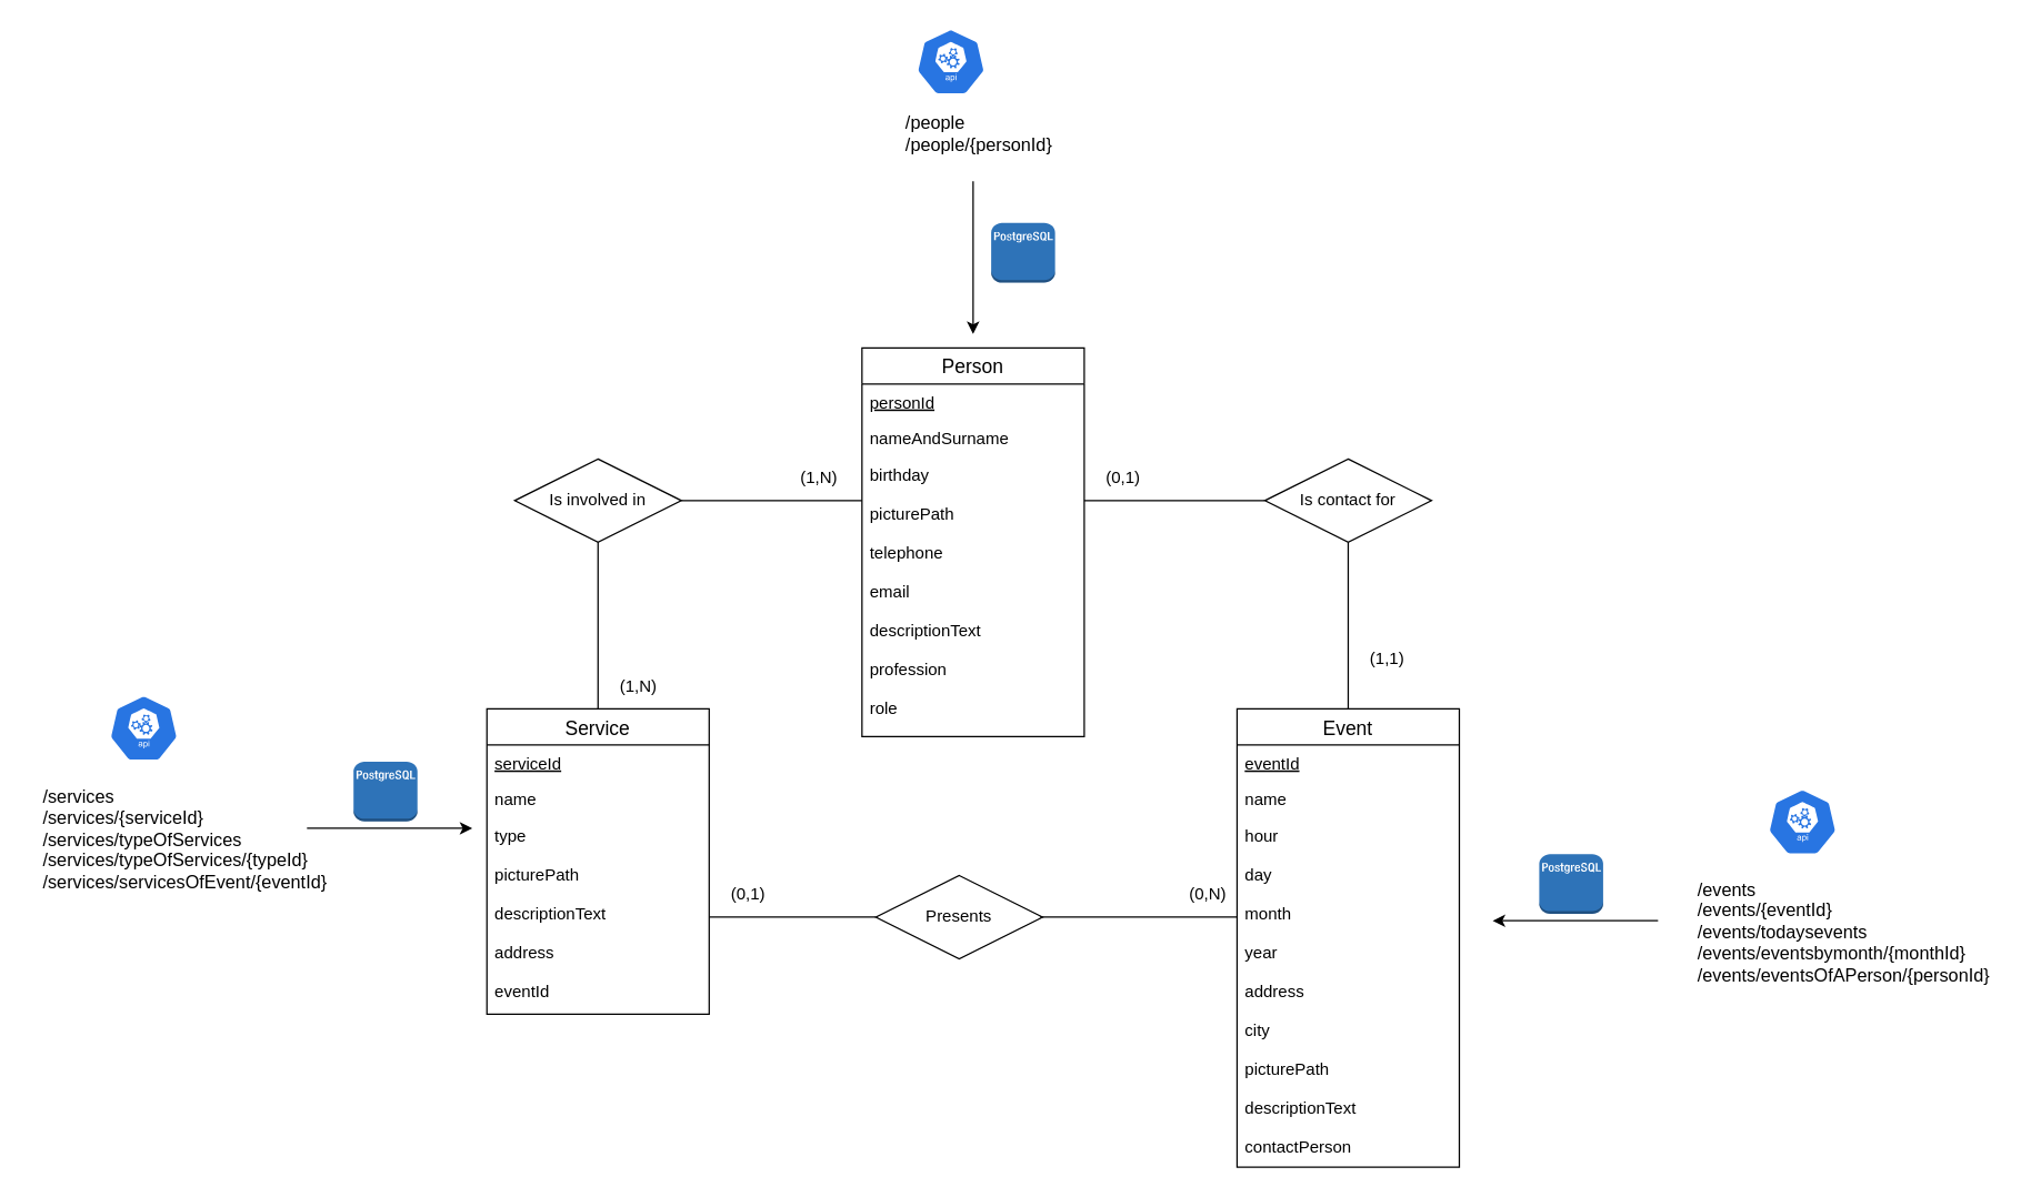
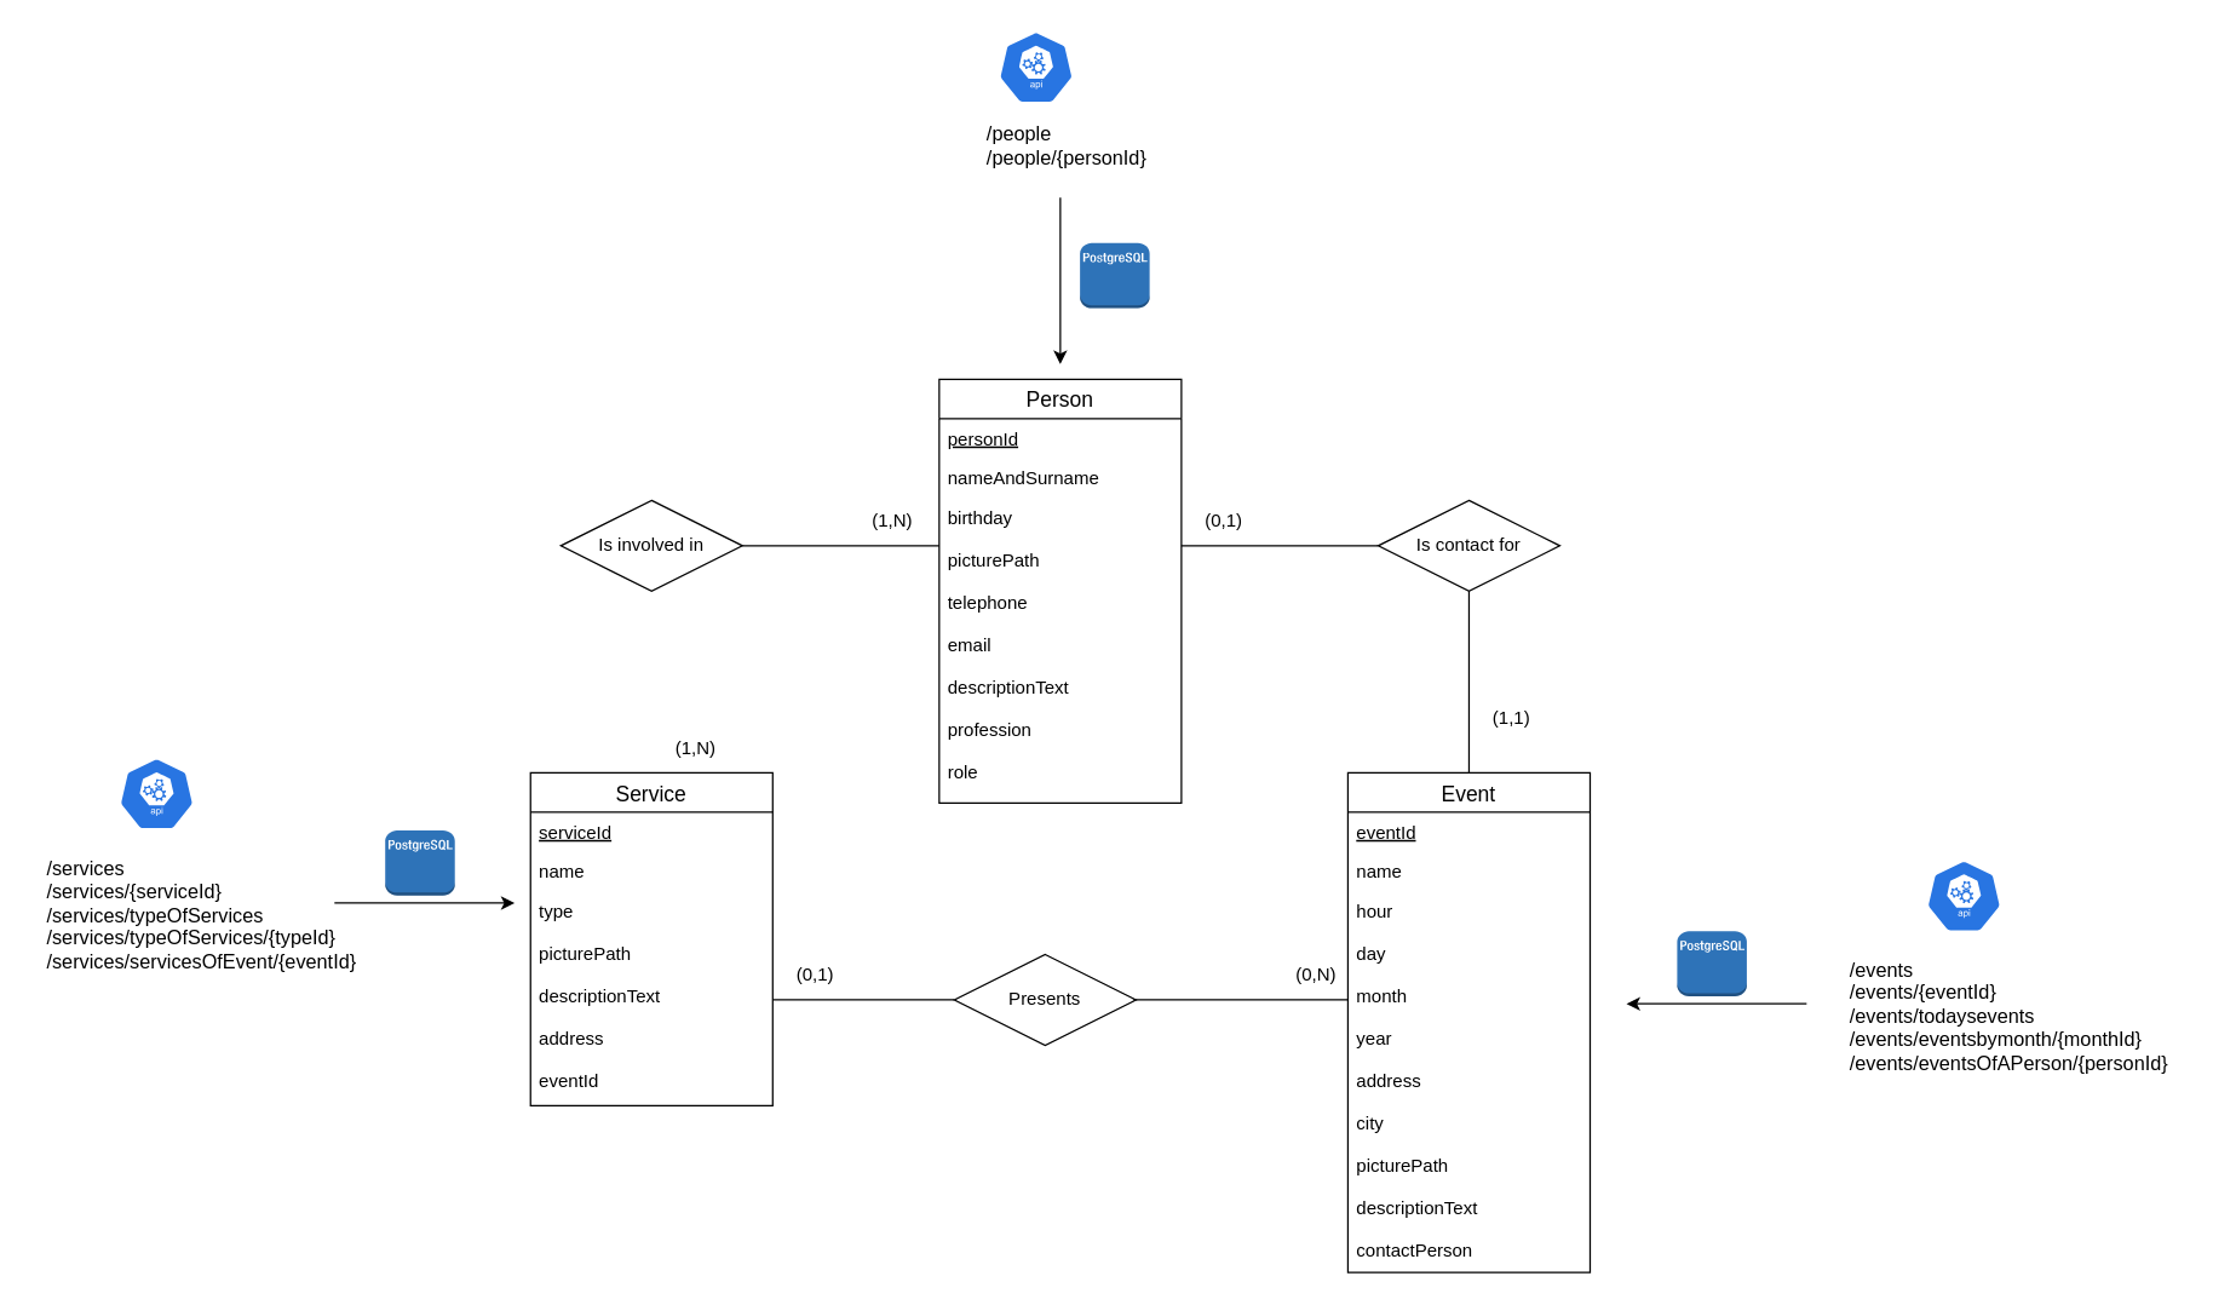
  <mxCell id="0" />
  <mxCell id="1" parent="0" />
  <mxCell id="2" value="Person" style="swimlane;fontStyle=0;childLayout=stackLayout;horizontal=1;startSize=26;horizontalStack=0;resizeParent=1;resizeParentMax=0;resizeLast=0;collapsible=1;marginBottom=0;align=center;fontSize=14;" vertex="1" parent="1"><mxGeometry x="620" y="250" width="160" height="280" as="geometry" /></mxCell>
  <mxCell id="3" value="personId" style="text;strokeColor=none;fillColor=none;spacingLeft=4;spacingRight=4;overflow=hidden;rotatable=0;points=[[0,0.5],[1,0.5]];portConstraint=eastwest;fontSize=12;fontStyle=4" vertex="1" parent="2"><mxGeometry y="26" width="160" height="26" as="geometry" /></mxCell>
  <mxCell id="4" value="nameAndSurname" style="text;strokeColor=none;fillColor=none;spacingLeft=4;spacingRight=4;overflow=hidden;rotatable=0;points=[[0,0.5],[1,0.5]];portConstraint=eastwest;fontSize=12;" vertex="1" parent="2"><mxGeometry y="52" width="160" height="26" as="geometry" /></mxCell>
  <mxCell id="5" value="birthday&#10;&#10;picturePath&#10;&#10;telephone&#10;&#10;email&#10;&#10;descriptionText&#10;&#10;profession&#10;&#10;role" style="text;strokeColor=none;fillColor=none;spacingLeft=4;spacingRight=4;overflow=hidden;rotatable=0;points=[[0,0.5],[1,0.5]];portConstraint=eastwest;fontSize=12;" vertex="1" parent="2"><mxGeometry y="78" width="160" height="202" as="geometry" /></mxCell>
  <mxCell id="6" value="Service" style="swimlane;fontStyle=0;childLayout=stackLayout;horizontal=1;startSize=26;horizontalStack=0;resizeParent=1;resizeParentMax=0;resizeLast=0;collapsible=1;marginBottom=0;align=center;fontSize=14;" vertex="1" parent="1"><mxGeometry x="350" y="510" width="160" height="220" as="geometry" /></mxCell>
  <mxCell id="7" value="serviceId" style="text;strokeColor=none;fillColor=none;spacingLeft=4;spacingRight=4;overflow=hidden;rotatable=0;points=[[0,0.5],[1,0.5]];portConstraint=eastwest;fontSize=12;fontStyle=4" vertex="1" parent="6"><mxGeometry y="26" width="160" height="26" as="geometry" /></mxCell>
  <mxCell id="8" value="name" style="text;strokeColor=none;fillColor=none;spacingLeft=4;spacingRight=4;overflow=hidden;rotatable=0;points=[[0,0.5],[1,0.5]];portConstraint=eastwest;fontSize=12;" vertex="1" parent="6"><mxGeometry y="52" width="160" height="26" as="geometry" /></mxCell>
  <mxCell id="9" value="type&#10;&#10;picturePath&#10;&#10;descriptionText&#10;&#10;address&#10;&#10;eventId" style="text;strokeColor=none;fillColor=none;spacingLeft=4;spacingRight=4;overflow=hidden;rotatable=0;points=[[0,0.5],[1,0.5]];portConstraint=eastwest;fontSize=12;" vertex="1" parent="6"><mxGeometry y="78" width="160" height="142" as="geometry" /></mxCell>
  <mxCell id="10" value="Is involved in" style="shape=rhombus;perimeter=rhombusPerimeter;whiteSpace=wrap;html=1;align=center;" vertex="1" parent="1"><mxGeometry x="370" y="330" width="120" height="60" as="geometry" /></mxCell>
- <mxCell id="11" value="" style="endArrow=none;html=1;rounded=0;exitX=0.5;exitY=1;exitDx=0;exitDy=0;entryX=0.5;entryY=0;entryDx=0;entryDy=0;" edge="1" parent="1" source="10" target="6"><mxGeometry relative="1" as="geometry"><mxPoint x="370" y="450" as="sourcePoint" /><mxPoint x="530" y="450" as="targetPoint" /></mxGeometry></mxCell>
  <mxCell id="12" value="" style="endArrow=none;html=1;rounded=0;" edge="1" parent="1"><mxGeometry relative="1" as="geometry"><mxPoint x="490" y="360" as="sourcePoint" /><mxPoint x="620" y="360" as="targetPoint" /></mxGeometry></mxCell>
  <mxCell id="13" value="(1,N)" style="text;strokeColor=none;fillColor=none;spacingLeft=4;spacingRight=4;overflow=hidden;rotatable=0;points=[[0,0.5],[1,0.5]];portConstraint=eastwest;fontSize=12;" vertex="1" parent="1"><mxGeometry x="440" y="480" width="40" height="26" as="geometry" /></mxCell>
  <mxCell id="14" value="(1,N)" style="text;strokeColor=none;fillColor=none;spacingLeft=4;spacingRight=4;overflow=hidden;rotatable=0;points=[[0,0.5],[1,0.5]];portConstraint=eastwest;fontSize=12;" vertex="1" parent="1"><mxGeometry x="570" y="330" width="40" height="26" as="geometry" /></mxCell>
  <mxCell id="15" value="Is contact for" style="shape=rhombus;perimeter=rhombusPerimeter;whiteSpace=wrap;html=1;align=center;" vertex="1" parent="1"><mxGeometry x="910" y="330" width="120" height="60" as="geometry" /></mxCell>
  <mxCell id="16" value="" style="endArrow=none;html=1;rounded=0;" edge="1" parent="1"><mxGeometry relative="1" as="geometry"><mxPoint x="780" y="360" as="sourcePoint" /><mxPoint x="910" y="360" as="targetPoint" /></mxGeometry></mxCell>
  <mxCell id="17" value="(1,1)" style="text;strokeColor=none;fillColor=none;spacingLeft=4;spacingRight=4;overflow=hidden;rotatable=0;points=[[0,0.5],[1,0.5]];portConstraint=eastwest;fontSize=12;" vertex="1" parent="1"><mxGeometry x="980" y="460" width="40" height="26" as="geometry" /></mxCell>
  <mxCell id="18" value="(0,1)" style="text;strokeColor=none;fillColor=none;spacingLeft=4;spacingRight=4;overflow=hidden;rotatable=0;points=[[0,0.5],[1,0.5]];portConstraint=eastwest;fontSize=12;" vertex="1" parent="1"><mxGeometry x="790" y="330" width="40" height="26" as="geometry" /></mxCell>
  <mxCell id="19" value="" style="endArrow=none;html=1;rounded=0;exitX=0.5;exitY=1;exitDx=0;exitDy=0;entryX=0.5;entryY=0;entryDx=0;entryDy=0;" edge="1" parent="1" source="15" target="20"><mxGeometry relative="1" as="geometry"><mxPoint x="1010" y="410" as="sourcePoint" /><mxPoint x="1170" y="410" as="targetPoint" /></mxGeometry></mxCell>
  <mxCell id="20" value="Event" style="swimlane;fontStyle=0;childLayout=stackLayout;horizontal=1;startSize=26;horizontalStack=0;resizeParent=1;resizeParentMax=0;resizeLast=0;collapsible=1;marginBottom=0;align=center;fontSize=14;" vertex="1" parent="1"><mxGeometry x="890" y="510" width="160" height="330" as="geometry" /></mxCell>
  <mxCell id="21" value="eventId" style="text;strokeColor=none;fillColor=none;spacingLeft=4;spacingRight=4;overflow=hidden;rotatable=0;points=[[0,0.5],[1,0.5]];portConstraint=eastwest;fontSize=12;fontStyle=4" vertex="1" parent="20"><mxGeometry y="26" width="160" height="26" as="geometry" /></mxCell>
  <mxCell id="22" value="name" style="text;strokeColor=none;fillColor=none;spacingLeft=4;spacingRight=4;overflow=hidden;rotatable=0;points=[[0,0.5],[1,0.5]];portConstraint=eastwest;fontSize=12;" vertex="1" parent="20"><mxGeometry y="52" width="160" height="26" as="geometry" /></mxCell>
  <mxCell id="23" value="hour&#10;&#10;day&#10;&#10;month&#10;&#10;year&#10;&#10;address &#10;&#10;city&#10;&#10;picturePath&#10;&#10;descriptionText&#10;&#10;contactPerson" style="text;strokeColor=none;fillColor=none;spacingLeft=4;spacingRight=4;overflow=hidden;rotatable=0;points=[[0,0.5],[1,0.5]];portConstraint=eastwest;fontSize=12;" vertex="1" parent="20"><mxGeometry y="78" width="160" height="252" as="geometry" /></mxCell>
  <mxCell id="24" value="Presents" style="shape=rhombus;perimeter=rhombusPerimeter;whiteSpace=wrap;html=1;align=center;" vertex="1" parent="1"><mxGeometry x="630" y="630" width="120" height="60" as="geometry" /></mxCell>
  <mxCell id="25" value="" style="line;strokeWidth=1;fillColor=none;align=left;verticalAlign=middle;spacingTop=-1;spacingLeft=3;spacingRight=3;rotatable=0;labelPosition=right;points=[];portConstraint=eastwest;fontSize=12;" vertex="1" parent="1"><mxGeometry x="510" y="656" width="120" height="8" as="geometry" /></mxCell>
  <mxCell id="26" value="" style="line;strokeWidth=1;fillColor=none;align=left;verticalAlign=middle;spacingTop=-1;spacingLeft=3;spacingRight=3;rotatable=0;labelPosition=right;points=[];portConstraint=eastwest;fontSize=12;" vertex="1" parent="1"><mxGeometry x="748" y="656" width="142" height="8" as="geometry" /></mxCell>
  <mxCell id="27" value="(0,1)" style="text;strokeColor=none;fillColor=none;spacingLeft=4;spacingRight=4;overflow=hidden;rotatable=0;points=[[0,0.5],[1,0.5]];portConstraint=eastwest;fontSize=12;" vertex="1" parent="1"><mxGeometry x="520" y="630" width="40" height="26" as="geometry" /></mxCell>
  <mxCell id="28" value="(0,N)" style="text;strokeColor=none;fillColor=none;spacingLeft=4;spacingRight=4;overflow=hidden;rotatable=0;points=[[0,0.5],[1,0.5]];portConstraint=eastwest;fontSize=12;" vertex="1" parent="1"><mxGeometry x="850" y="630" width="40" height="26" as="geometry" /></mxCell>
  <mxCell id="29" value="" style="endArrow=classic;html=1;" edge="1" parent="1"><mxGeometry width="50" height="50" relative="1" as="geometry"><mxPoint x="700" y="130" as="sourcePoint" /><mxPoint x="700" y="240" as="targetPoint" /></mxGeometry></mxCell>
  <mxCell id="30" value="" style="html=1;dashed=0;whitespace=wrap;fillColor=#2875E2;strokeColor=#ffffff;points=[[0.005,0.63,0],[0.1,0.2,0],[0.9,0.2,0],[0.5,0,0],[0.995,0.63,0],[0.72,0.99,0],[0.5,1,0],[0.28,0.99,0]];shape=mxgraph.kubernetes.icon;prIcon=api" vertex="1" parent="1"><mxGeometry x="659" y="20" width="50" height="48" as="geometry" /></mxCell>
  <mxCell id="31" value="" style="outlineConnect=0;dashed=0;verticalLabelPosition=bottom;verticalAlign=top;align=center;html=1;shape=mxgraph.aws3.postgre_sql_instance;fillColor=#2E73B8;gradientColor=none;" vertex="1" parent="1"><mxGeometry x="713" y="160" width="46" height="43" as="geometry" /></mxCell>
  <mxCell id="32" value="&lt;div style=&quot;text-align: left ; font-size: 13px&quot;&gt;&lt;font style=&quot;font-size: 13px&quot;&gt;/people&lt;/font&gt;&lt;/div&gt;&lt;div style=&quot;text-align: left ; font-size: 13px&quot;&gt;&lt;font style=&quot;font-size: 13px&quot;&gt;/people/{personId}&lt;/font&gt;&lt;/div&gt;" style="text;html=1;strokeColor=none;fillColor=none;align=center;verticalAlign=middle;whiteSpace=wrap;rounded=0;" vertex="1" parent="1"><mxGeometry x="650" y="86" width="109" height="20" as="geometry" /></mxCell>
  <mxCell id="33" value="" style="endArrow=classic;html=1;entryX=-0.006;entryY=0.152;entryDx=0;entryDy=0;entryPerimeter=0;" edge="1" parent="1"><mxGeometry width="50" height="50" relative="1" as="geometry"><mxPoint x="1193.04" y="662.572" as="sourcePoint" /><mxPoint x="1074" y="662.62" as="targetPoint" /></mxGeometry></mxCell>
  <mxCell id="34" value="" style="html=1;dashed=0;whitespace=wrap;fillColor=#2875E2;strokeColor=#ffffff;points=[[0.005,0.63,0],[0.1,0.2,0],[0.9,0.2,0],[0.5,0,0],[0.995,0.63,0],[0.72,0.99,0],[0.5,1,0],[0.28,0.99,0]];shape=mxgraph.kubernetes.icon;prIcon=api" vertex="1" parent="1"><mxGeometry x="1272" y="567.5" width="50" height="48" as="geometry" /></mxCell>
  <mxCell id="35" value="" style="outlineConnect=0;dashed=0;verticalLabelPosition=bottom;verticalAlign=top;align=center;html=1;shape=mxgraph.aws3.postgre_sql_instance;fillColor=#2E73B8;gradientColor=none;" vertex="1" parent="1"><mxGeometry x="1107.52" y="614.57" width="46" height="43" as="geometry" /></mxCell>
  <mxCell id="36" value="&lt;div style=&quot;text-align: left ; font-size: 13px&quot;&gt;&lt;font style=&quot;font-size: 13px&quot;&gt;/events&lt;/font&gt;&lt;/div&gt;&lt;div style=&quot;text-align: left ; font-size: 13px&quot;&gt;&lt;font style=&quot;font-size: 13px&quot;&gt;/events/{eventId}&lt;/font&gt;&lt;/div&gt;&lt;div style=&quot;text-align: left ; font-size: 13px&quot;&gt;&lt;font style=&quot;font-size: 13px&quot;&gt;/events/todaysevents&lt;/font&gt;&lt;/div&gt;&lt;div style=&quot;text-align: left ; font-size: 13px&quot;&gt;&lt;font style=&quot;font-size: 13px&quot;&gt;/events/eventsbymonth/{monthId}&lt;br&gt;&lt;/font&gt;&lt;/div&gt;&lt;div style=&quot;text-align: left ; font-size: 13px&quot;&gt;&lt;font style=&quot;font-size: 13px&quot;&gt;/events/eventsOfAPerson/{personId}&lt;br&gt;&lt;/font&gt;&lt;/div&gt;" style="text;html=1;strokeColor=none;fillColor=none;align=center;verticalAlign=middle;whiteSpace=wrap;rounded=0;" vertex="1" parent="1"><mxGeometry x="1214" y="623.5" width="226" height="95" as="geometry" /></mxCell>
  <mxCell id="37" value="" style="endArrow=classic;html=1;entryX=-0.006;entryY=0.152;entryDx=0;entryDy=0;entryPerimeter=0;" edge="1" parent="1"><mxGeometry width="50" height="50" relative="1" as="geometry"><mxPoint x="220.48" y="596.05" as="sourcePoint" /><mxPoint x="339.52" y="596.002" as="targetPoint" /></mxGeometry></mxCell>
  <mxCell id="38" value="" style="html=1;dashed=0;whitespace=wrap;fillColor=#2875E2;strokeColor=#ffffff;points=[[0.005,0.63,0],[0.1,0.2,0],[0.9,0.2,0],[0.5,0,0],[0.995,0.63,0],[0.72,0.99,0],[0.5,1,0],[0.28,0.99,0]];shape=mxgraph.kubernetes.icon;prIcon=api" vertex="1" parent="1"><mxGeometry x="78" y="500" width="50" height="48" as="geometry" /></mxCell>
  <mxCell id="39" value="" style="outlineConnect=0;dashed=0;verticalLabelPosition=bottom;verticalAlign=top;align=center;html=1;shape=mxgraph.aws3.postgre_sql_instance;fillColor=#2E73B8;gradientColor=none;" vertex="1" parent="1"><mxGeometry x="254" y="548" width="46" height="43" as="geometry" /></mxCell>
  <mxCell id="40" value="&lt;div style=&quot;text-align: left ; font-size: 13px&quot;&gt;&lt;font style=&quot;font-size: 13px&quot;&gt;/services&lt;/font&gt;&lt;/div&gt;&lt;div style=&quot;text-align: left ; font-size: 13px&quot;&gt;&lt;font style=&quot;font-size: 13px&quot;&gt;/services/{serviceId}&lt;/font&gt;&lt;/div&gt;&lt;div style=&quot;text-align: left ; font-size: 13px&quot;&gt;&lt;font style=&quot;font-size: 13px&quot;&gt;/services/typeOfServices&lt;/font&gt;&lt;/div&gt;&lt;div style=&quot;text-align: left ; font-size: 13px&quot;&gt;/services/typeOfServices/{typeId}&lt;/div&gt;&lt;div style=&quot;text-align: left ; font-size: 13px&quot;&gt;&lt;font style=&quot;font-size: 13px&quot;&gt;/services/servicesOfEvent/{eventId}&lt;br&gt;&lt;/font&gt;&lt;/div&gt;" style="text;html=1;strokeColor=none;fillColor=none;align=center;verticalAlign=middle;whiteSpace=wrap;rounded=0;" vertex="1" parent="1"><mxGeometry x="20" y="556" width="226" height="95" as="geometry" /></mxCell>
